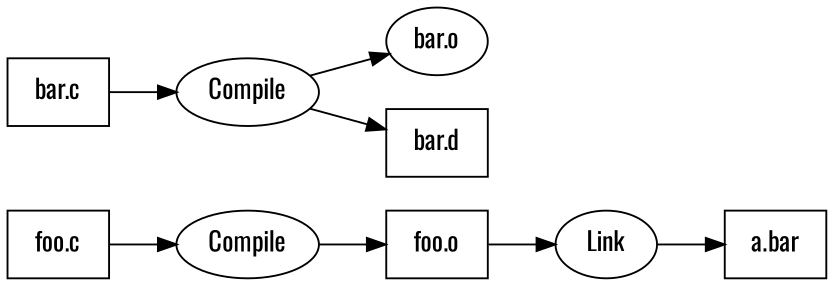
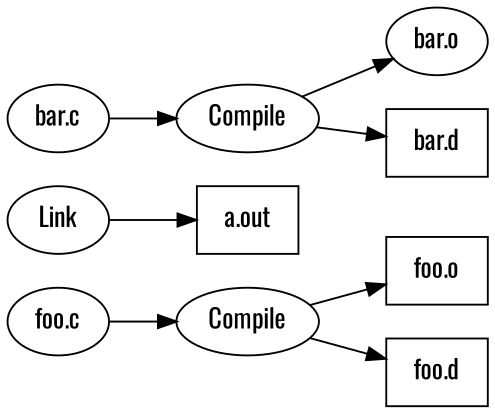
  digraph {
    fontname=Oswald
    rankdir=LR
    node [fontname=Oswald shape=box]
    edge [fontname=Oswald]
    n1 [label=Compile shape=""]
-   "foo.c"
+   "foo.c" [shape=ellipse]
    "foo.o"
+   "foo.d"
    n5 [label=Link shape=""]
-   "a.out" [label="a.bar"]
+   "a.out"
    n7 [label=Compile shape=""]
-   "bar.c"
+   "bar.c" [shape=ellipse]
    "bar.o" [shape=ellipse]
    "bar.d"
    n1 -> "foo.o"
+   n1 -> "foo.d"
    "foo.c" -> n1
-   "foo.o" -> n5
    n5 -> "a.out"
    n7 -> "bar.o"
    n7 -> "bar.d"
    "bar.c" -> n7
  }
